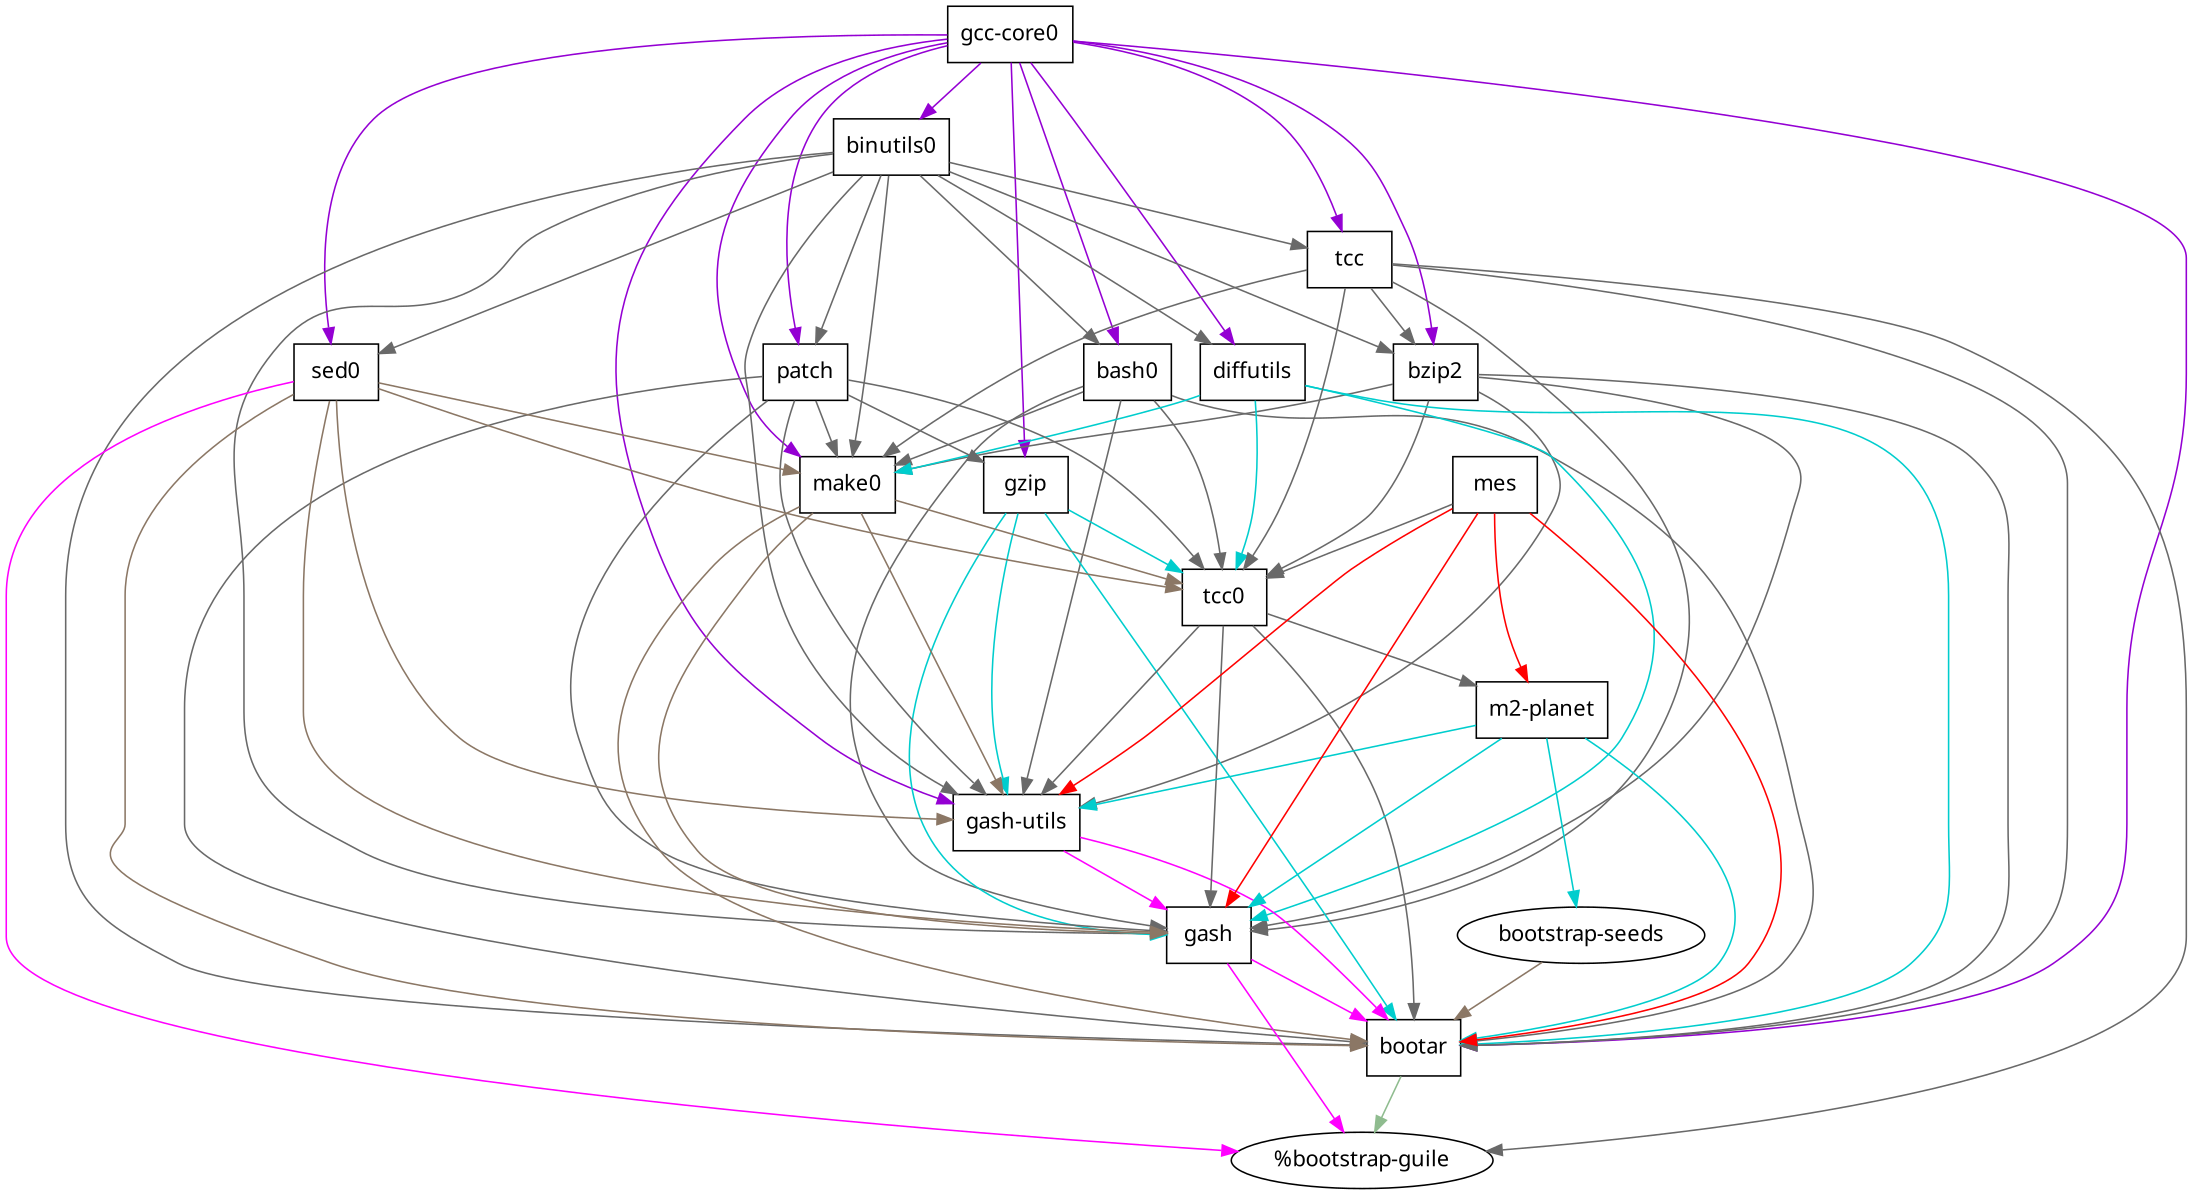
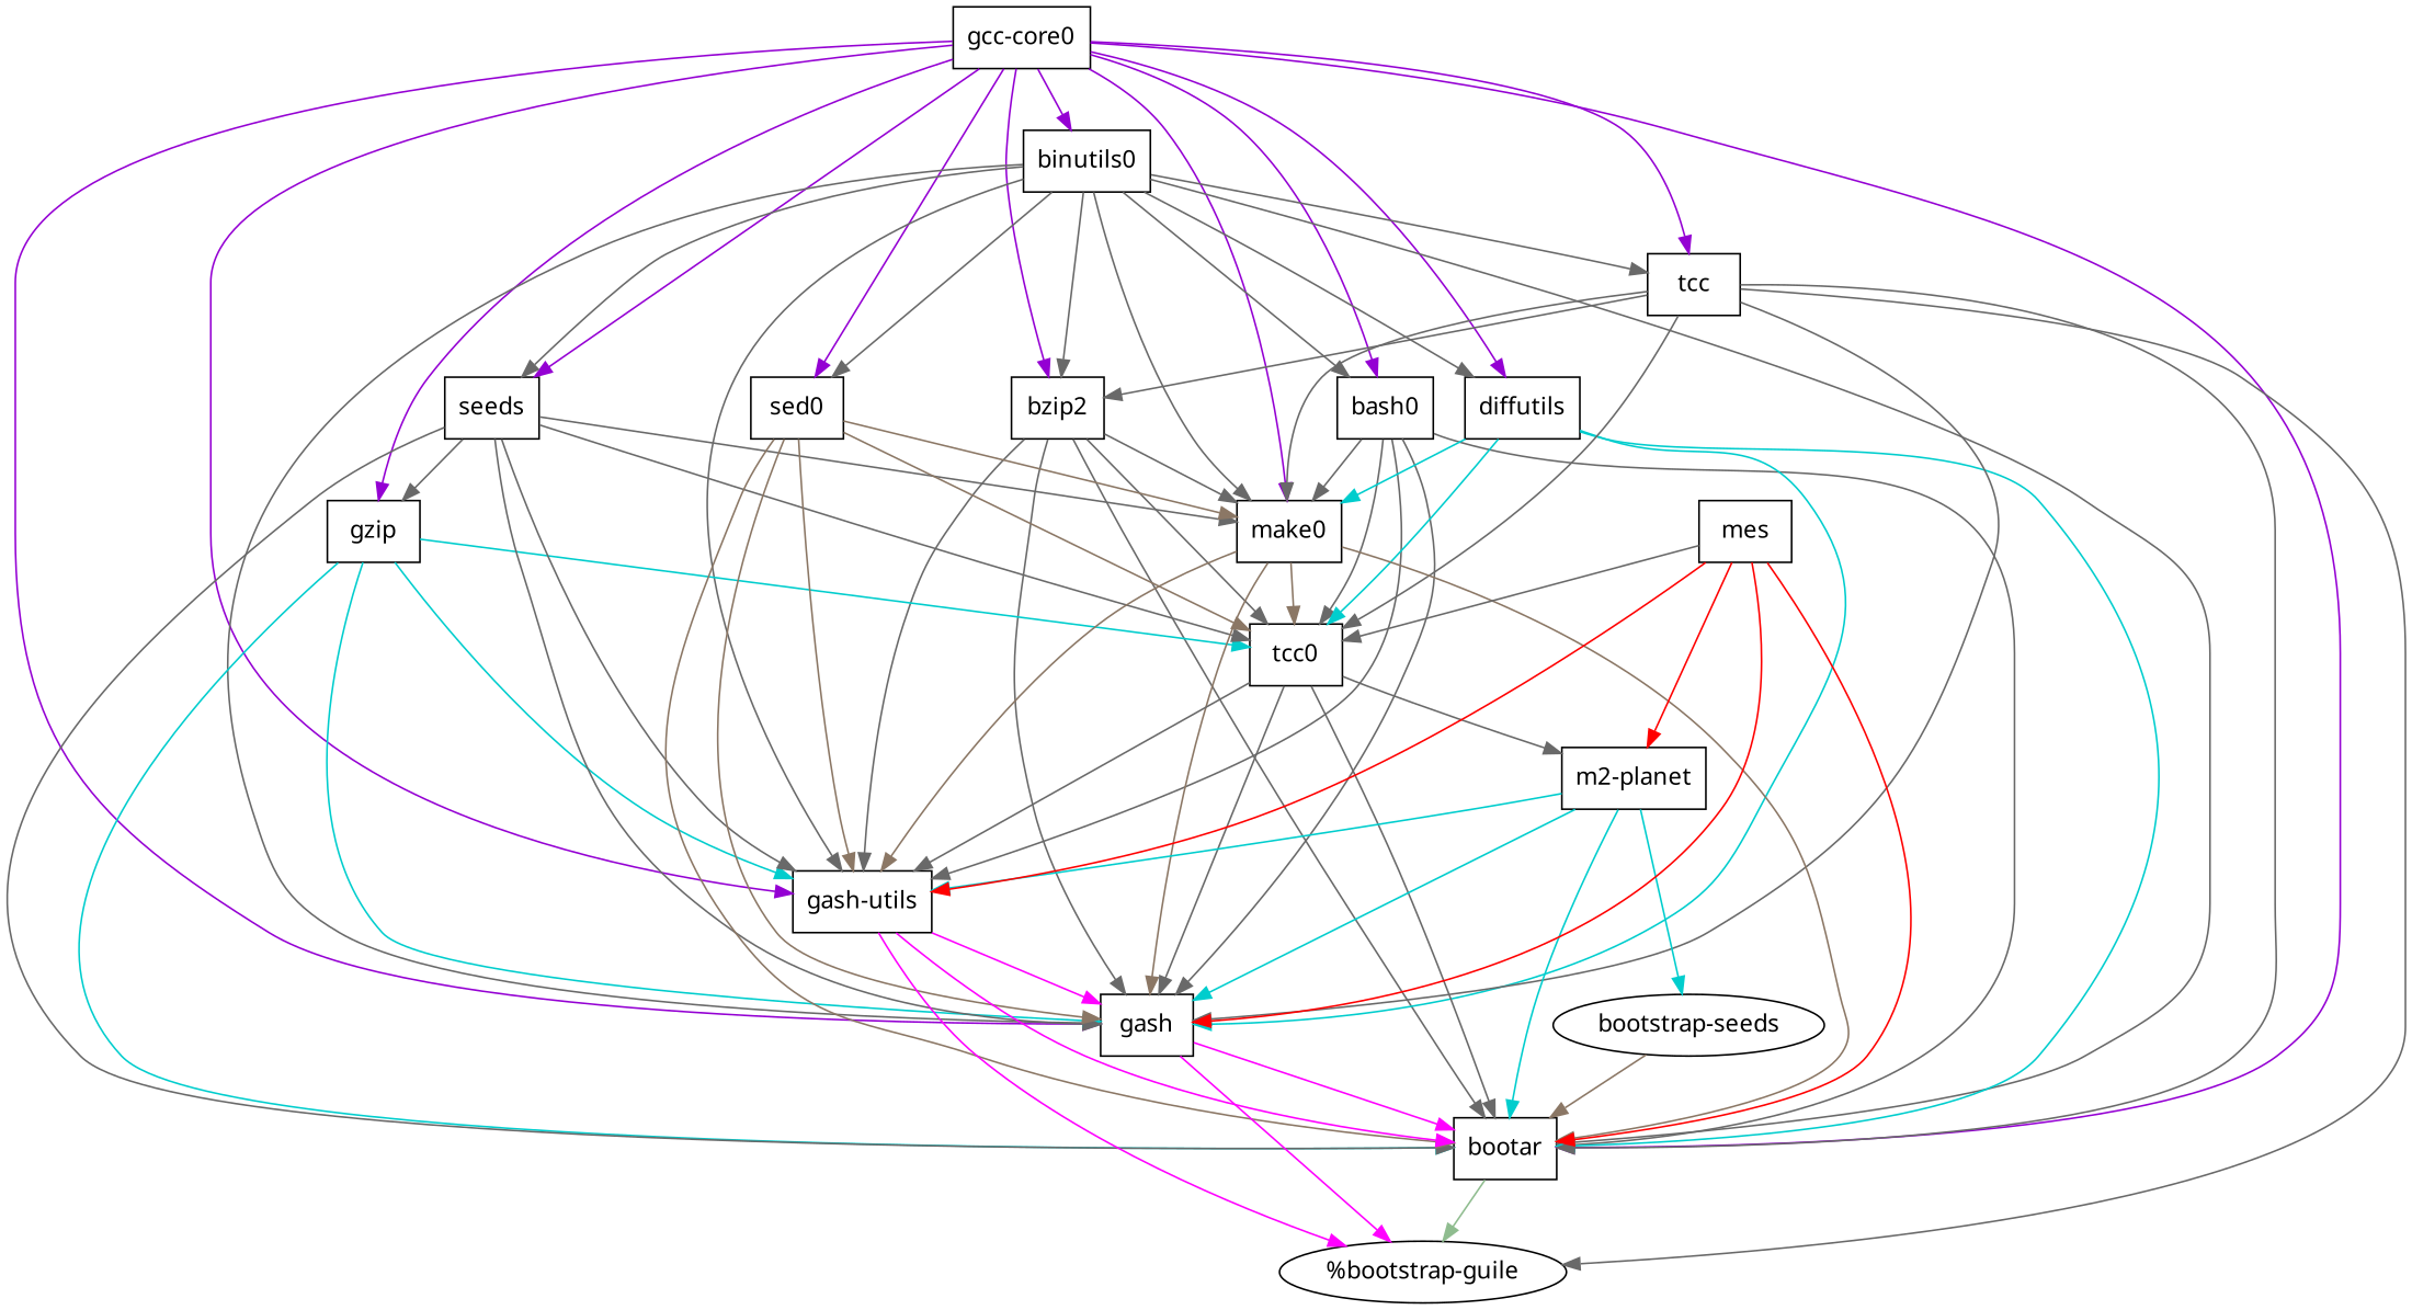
  digraph {
    node [fontname=sans shape=box]
    edge [color=dimgrey]
    n1 [label="gcc-core0"]
    n2 [label=binutils0]
    n3 [label=bash0]
    n4 [label=bzip2]
    n5 [label=diffutils]
    n6 [label=gzip]
-   n7 [label=patch]
+   n7 [label=seeds]
    n8 [label=sed0]
    n9 [label=tcc]
    n10 [label=make0]
    n11 [label=gash]
    n12 [label="gash-utils"]
    n13 [label=bootar]
    n14 [label=tcc0]
    n15 [label="%bootstrap-guile" shape=ellipse]
    n16 [label="m2-planet"]
    n17 [label=mes]
    n18 [label="bootstrap-seeds" shape=ellipse]
    n1 -> n2 [color=darkviolet]
    n1 -> n3 [color=darkviolet]
    n1 -> n4 [color=darkviolet]
    n1 -> n5 [color=darkviolet]
    n1 -> n6 [color=darkviolet]
    n1 -> n7 [color=darkviolet]
    n1 -> n8 [color=darkviolet]
    n1 -> n9 [color=darkviolet]
    n1 -> n10 [color=darkviolet]
+   n1 -> n11 [color=darkviolet]
    n1 -> n12 [color=darkviolet]
    n1 -> n13 [color=darkviolet]
    n2 -> n3
    n2 -> n4
    n2 -> n5
    n2 -> n7
    n2 -> n8
    n2 -> n9
    n2 -> n10
    n2 -> n11
    n2 -> n12
    n2 -> n13
    n3 -> n10
    n3 -> n11
    n3 -> n12
    n3 -> n13
    n3 -> n14
    n4 -> n10
    n4 -> n11
    n4 -> n12
    n4 -> n13
    n4 -> n14
    n5 -> n10 [color=cyan3]
    n5 -> n11 [color=cyan3]
    n5 -> n13 [color=cyan3]
    n5 -> n14 [color=cyan3]
    n6 -> n11 [color=cyan3]
    n6 -> n12 [color=cyan3]
    n6 -> n13 [color=cyan3]
    n6 -> n14 [color=cyan3]
    n7 -> n6
    n7 -> n10
    n7 -> n11
    n7 -> n12
    n7 -> n13
    n7 -> n14
    n8 -> n10 [color=peachpuff4]
    n8 -> n11 [color=peachpuff4]
    n8 -> n12 [color=peachpuff4]
    n8 -> n13 [color=peachpuff4]
    n8 -> n14 [color=peachpuff4]
    n9 -> n4
    n9 -> n10
    n9 -> n11
    n9 -> n13
    n9 -> n14
    n9 -> n15
    n10 -> n11 [color=peachpuff4]
    n10 -> n12 [color=peachpuff4]
    n10 -> n13 [color=peachpuff4]
    n10 -> n14 [color=peachpuff4]
    n11 -> n13 [color=magenta]
    n11 -> n15 [color=magenta]
    n12 -> n11 [color=magenta]
    n12 -> n13 [color=magenta]
-   n8 -> n15 [color=magenta]
+   n12 -> n15 [color=magenta]
    n13 -> n15 [color=darkseagreen]
    n14 -> n11
    n14 -> n12
    n14 -> n13
    n14 -> n16
    n16 -> n11 [color=cyan3]
    n16 -> n12 [color=cyan3]
    n16 -> n13 [color=cyan3]
    n16 -> n18 [color=cyan3]
    n17 -> n11 [color=red]
    n17 -> n12 [color=red]
    n17 -> n13 [color=red]
    n17 -> n14
    n17 -> n16 [color=red]
    n18 -> n13 [color=peachpuff4]
  }
